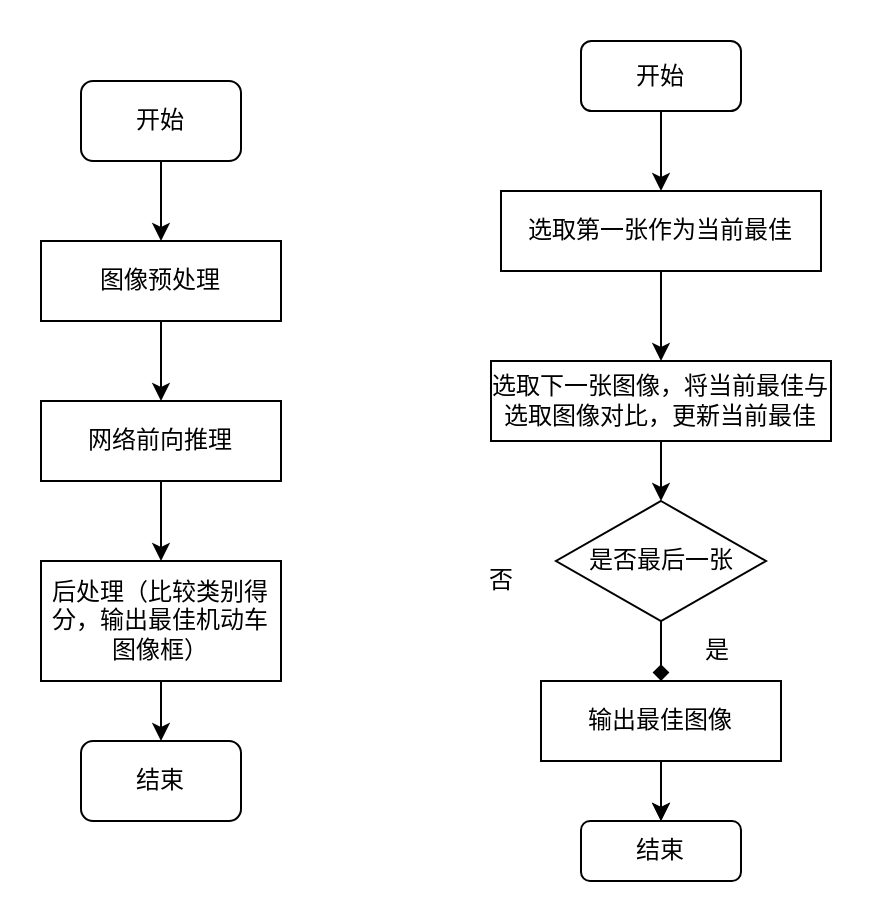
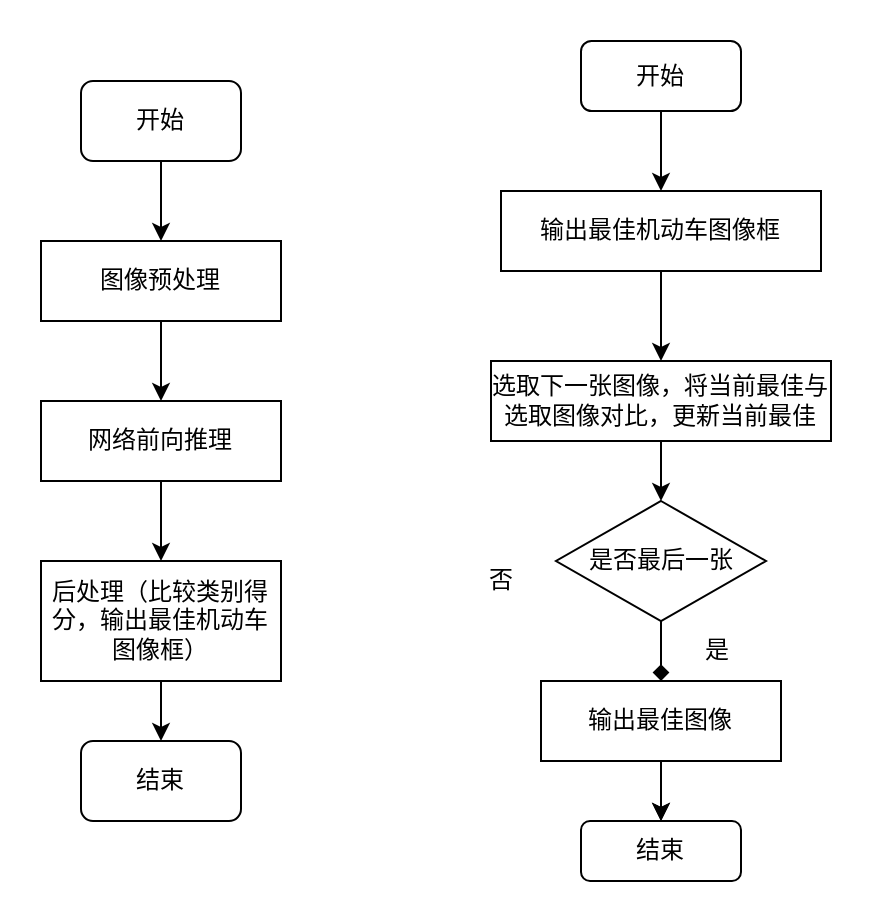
  <mxCell id="0" />
  <mxCell id="1" parent="0" />
  <mxCell id="2" value="开始" style="rounded=1;whiteSpace=wrap;html=1;fontSize=12;glass=0;strokeWidth=1;shadow=0;" parent="1" vertex="1"><mxGeometry x="40" y="40" width="80" height="40" as="geometry" /></mxCell>
  <mxCell id="3" value="图像预处理" style="rounded=0;whiteSpace=wrap;html=1;" vertex="1" parent="1"><mxGeometry x="20" y="120" width="120" height="40" as="geometry" /></mxCell>
  <mxCell id="4" value="" style="endArrow=classic;html=1;rounded=0;exitX=0.5;exitY=1;exitDx=0;exitDy=0;" edge="1" parent="1" source="2" target="3"><mxGeometry width="50" height="50" relative="1" as="geometry"><mxPoint x="250" y="370" as="sourcePoint" /><mxPoint x="300" y="320" as="targetPoint" /></mxGeometry></mxCell>
  <mxCell id="5" value="" style="endArrow=classic;html=1;rounded=0;exitX=0.5;exitY=1;exitDx=0;exitDy=0;entryX=0.5;entryY=0;entryDx=0;entryDy=0;" edge="1" parent="1" source="3" target="7"><mxGeometry width="50" height="50" relative="1" as="geometry"><mxPoint x="60" y="240" as="sourcePoint" /><mxPoint x="110" y="190" as="targetPoint" /></mxGeometry></mxCell>
  <mxCell id="6" value="" style="edgeStyle=orthogonalEdgeStyle;rounded=0;orthogonalLoop=1;jettySize=auto;html=1;" edge="1" parent="1" source="7" target="9"><mxGeometry relative="1" as="geometry" /></mxCell>
  <mxCell id="7" value="网络前向推理" style="rounded=0;whiteSpace=wrap;html=1;" vertex="1" parent="1"><mxGeometry x="20" y="200" width="120" height="40" as="geometry" /></mxCell>
  <mxCell id="8" value="" style="edgeStyle=orthogonalEdgeStyle;rounded=0;orthogonalLoop=1;jettySize=auto;html=1;" edge="1" parent="1" source="9" target="10"><mxGeometry relative="1" as="geometry" /></mxCell>
  <mxCell id="9" value="后处理（比较类别得分，输出最佳机动车图像框）" style="rounded=0;whiteSpace=wrap;html=1;" vertex="1" parent="1"><mxGeometry x="20" y="280" width="120" height="60" as="geometry" /></mxCell>
  <mxCell id="10" value="结束" style="rounded=1;whiteSpace=wrap;html=1;fontSize=12;glass=0;strokeWidth=1;shadow=0;" vertex="1" parent="1"><mxGeometry x="40" y="370" width="80" height="40" as="geometry" /></mxCell>
  <mxCell id="11" value="开始" style="rounded=1;whiteSpace=wrap;html=1;fontSize=12;glass=0;strokeWidth=1;shadow=0;" vertex="1" parent="1"><mxGeometry x="290" y="20" width="80" height="35" as="geometry" /></mxCell>
- <mxCell id="12" value="选取第一张作为当前最佳" style="rounded=0;whiteSpace=wrap;html=1;" vertex="1" parent="1"><mxGeometry x="250" y="95" width="160" height="40" as="geometry" /></mxCell>
+ <mxCell id="12" value="输出最佳机动车图像框" style="rounded=0;whiteSpace=wrap;html=1;" vertex="1" parent="1"><mxGeometry x="250" y="95" width="160" height="40" as="geometry" /></mxCell>
  <mxCell id="13" value="" style="endArrow=classic;html=1;rounded=0;exitX=0.5;exitY=1;exitDx=0;exitDy=0;" edge="1" parent="1" source="11" target="12"><mxGeometry width="50" height="50" relative="1" as="geometry"><mxPoint x="500" y="345" as="sourcePoint" /><mxPoint x="550" y="295" as="targetPoint" /></mxGeometry></mxCell>
  <mxCell id="14" value="" style="endArrow=classic;html=1;rounded=0;exitX=0.5;exitY=1;exitDx=0;exitDy=0;entryX=0.5;entryY=0;entryDx=0;entryDy=0;" edge="1" parent="1" source="12" target="16"><mxGeometry width="50" height="50" relative="1" as="geometry"><mxPoint x="310" y="215" as="sourcePoint" /><mxPoint x="360" y="165" as="targetPoint" /></mxGeometry></mxCell>
  <mxCell id="15" value="" style="edgeStyle=orthogonalEdgeStyle;rounded=0;orthogonalLoop=1;jettySize=auto;html=1;" edge="1" parent="1" source="16" target="19"><mxGeometry relative="1" as="geometry" /></mxCell>
  <mxCell id="16" value="选取下一张图像，将当前最佳与选取图像对比，更新当前最佳" style="rounded=0;whiteSpace=wrap;html=1;" vertex="1" parent="1"><mxGeometry x="245" y="180" width="170" height="40" as="geometry" /></mxCell>
  <mxCell id="17" value="结束" style="rounded=1;whiteSpace=wrap;html=1;fontSize=12;glass=0;strokeWidth=1;shadow=0;" vertex="1" parent="1"><mxGeometry x="290" y="410" width="80" height="30" as="geometry" /></mxCell>
  <mxCell id="18" value="" style="edgeStyle=orthogonalEdgeStyle;rounded=0;orthogonalLoop=1;jettySize=auto;html=1;endArrow=diamond;" edge="1" parent="1" source="19" target="23"><mxGeometry relative="1" as="geometry" /></mxCell>
  <mxCell id="19" value="是否最后一张" style="rhombus;whiteSpace=wrap;html=1;rounded=0;" vertex="1" parent="1"><mxGeometry x="277.5" y="250" width="105" height="60" as="geometry" /></mxCell>
  <mxCell id="20" value="是" style="text;html=1;align=center;verticalAlign=middle;resizable=0;points=[];autosize=1;strokeColor=none;fillColor=none;" vertex="1" parent="1"><mxGeometry x="337.5" y="310" width="40" height="30" as="geometry" /></mxCell>
  <mxCell id="21" value="" style="edgeStyle=orthogonalEdgeStyle;rounded=0;orthogonalLoop=1;jettySize=auto;html=1;" edge="1" parent="1" source="23" target="17"><mxGeometry relative="1" as="geometry" /></mxCell>
  <mxCell id="22" value="" style="edgeStyle=orthogonalEdgeStyle;rounded=0;orthogonalLoop=1;jettySize=auto;html=1;" edge="1" parent="1" source="23" target="17"><mxGeometry relative="1" as="geometry" /></mxCell>
  <mxCell id="23" value="输出最佳图像" style="rounded=0;whiteSpace=wrap;html=1;" vertex="1" parent="1"><mxGeometry x="270" y="340" width="120" height="40" as="geometry" /></mxCell>
  <mxCell id="24" value="否" style="text;html=1;align=center;verticalAlign=middle;resizable=0;points=[];autosize=1;strokeColor=none;fillColor=none;" vertex="1" parent="1"><mxGeometry x="230" y="275" width="40" height="30" as="geometry" /></mxCell>
